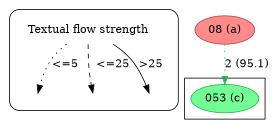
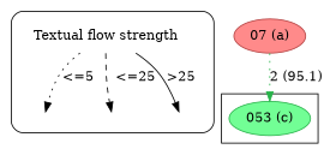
  strict digraph {
    node [style=invis]
    edge [style=dotted]
    n1 [label="Textual flow strength" shape=plaintext style=""]
    leg_e1 [fixedsize=True height=0.2]
    leg_e2 [fixedsize=True height=0.2]
    leg_e3 [fixedsize=True height=0.2]
    n5 [color="#27b34a" fillcolor="#72FE95" label="053 (c)" style=filled]
-   n6 [color="#b43f3f" fillcolor="#FF8A8A" label="08 (a)" style=filled]
+   n6 [color="#b43f3f" fillcolor="#FF8A8A" label="07 (a)" style=filled]
    subgraph cluster_1 {
      style=rounded
      n1
      leg_e1
      leg_e2
      leg_e3
    }
    subgraph cluster_2 {
      n5
    }
    n1 -> leg_e1 [label="<=5  "]
    n1 -> leg_e2 [label="  <=25" style=dashed]
    n1 -> leg_e3 [label=">25" style=solid]
    n6 -> n5 [color="#27b34a" label="2 (95.1)"]
  }
